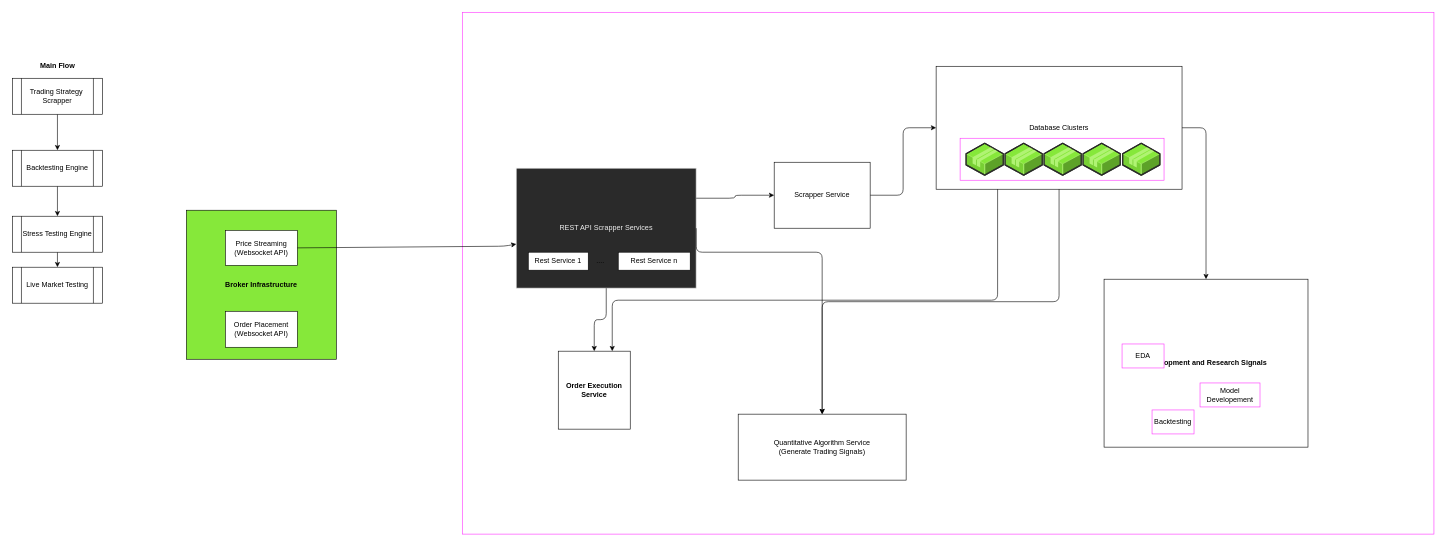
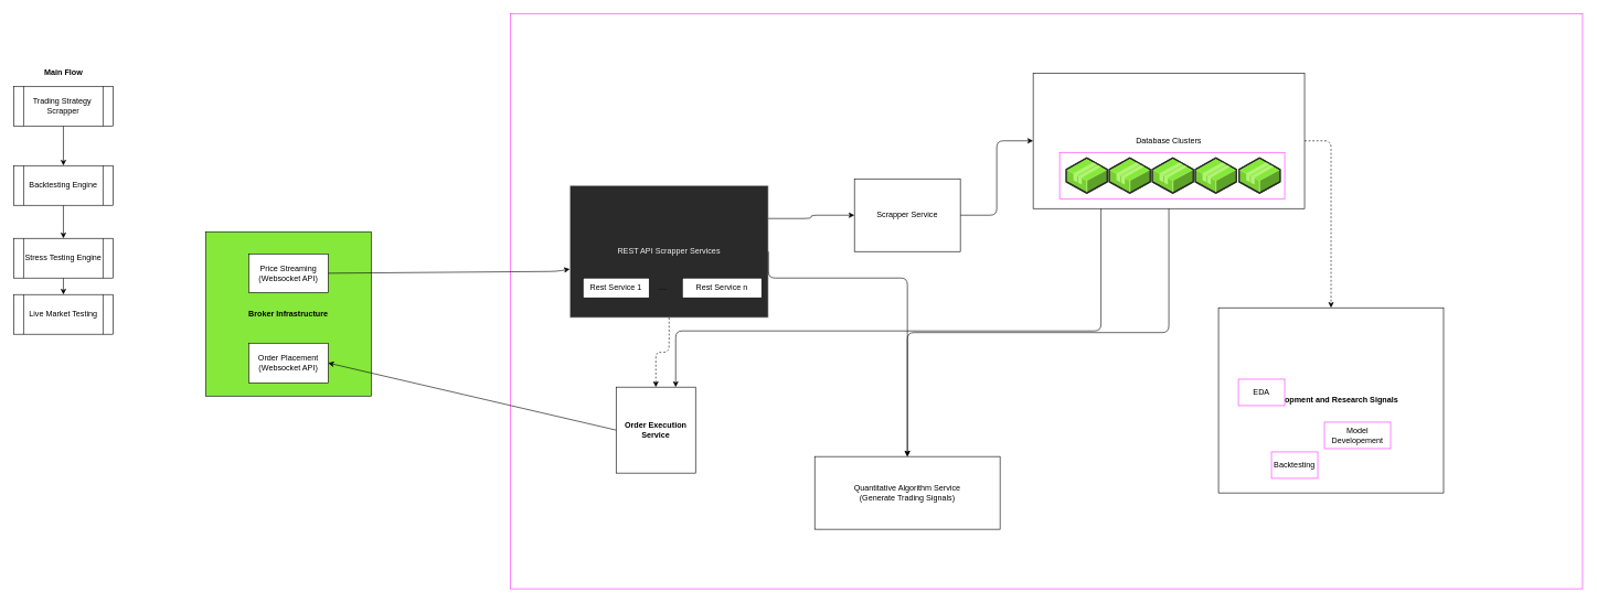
  <mxCell id="0" />
  <mxCell id="1" parent="0" />
  <mxCell id="2" value="" style="group" vertex="1" connectable="0" parent="1"><mxGeometry x="1840" y="380" width="550" height="510" as="geometry" /></mxCell>
  <mxCell id="3" value="" style="whiteSpace=wrap;html=1;strokeColor=#FF33FF;" vertex="1" parent="2"><mxGeometry x="-1070" y="-360" width="1620" height="870" as="geometry" /></mxCell>
  <mxCell id="4" value="Development and Research Signals" style="whiteSpace=wrap;html=1;fontStyle=1" vertex="1" parent="2"><mxGeometry y="85" width="340" height="280" as="geometry" /></mxCell>
  <mxCell id="5" value="EDA" style="html=1;whiteSpace=wrap;container=1;recursiveResize=0;collapsible=0;strokeColor=#FF33FF;" vertex="1" parent="2"><mxGeometry x="30" y="193" width="70" height="40" as="geometry" /></mxCell>
  <mxCell id="6" value="Model Developement" style="html=1;whiteSpace=wrap;container=1;recursiveResize=0;collapsible=0;strokeColor=#FF33FF;" vertex="1" parent="2"><mxGeometry x="160" y="258" width="100" height="40" as="geometry" /></mxCell>
  <mxCell id="7" value="Backtesting" style="html=1;whiteSpace=wrap;container=1;recursiveResize=0;collapsible=0;strokeColor=#FF33FF;" vertex="1" parent="2"><mxGeometry x="80" y="303" width="70" height="40" as="geometry" /></mxCell>
  <mxCell id="8" value="" style="group" vertex="1" connectable="0" parent="2"><mxGeometry x="-280" y="-270" width="410" height="205" as="geometry" /></mxCell>
  <mxCell id="9" value="Database Clusters" style="whiteSpace=wrap;html=1;" vertex="1" parent="8"><mxGeometry width="410" height="205" as="geometry" /></mxCell>
  <mxCell id="10" value="" style="whiteSpace=wrap;html=1;strokeColor=#FF33FF;" vertex="1" parent="8"><mxGeometry x="40" y="120" width="340" height="70" as="geometry" /></mxCell>
  <mxCell id="11" value="" style="verticalLabelPosition=bottom;html=1;verticalAlign=top;strokeWidth=1;align=center;outlineConnect=0;dashed=0;outlineConnect=0;shape=mxgraph.aws3d.application2;fillColor=#86E83A;strokeColor=#B0F373;aspect=fixed;" vertex="1" parent="8"><mxGeometry x="50" y="128.5" width="62" height="53" as="geometry" /></mxCell>
  <mxCell id="12" value="" style="verticalLabelPosition=bottom;html=1;verticalAlign=top;strokeWidth=1;align=center;outlineConnect=0;dashed=0;outlineConnect=0;shape=mxgraph.aws3d.application2;fillColor=#86E83A;strokeColor=#B0F373;aspect=fixed;" vertex="1" parent="8"><mxGeometry x="115" y="128.5" width="62" height="53" as="geometry" /></mxCell>
  <mxCell id="13" value="" style="verticalLabelPosition=bottom;html=1;verticalAlign=top;strokeWidth=1;align=center;outlineConnect=0;dashed=0;outlineConnect=0;shape=mxgraph.aws3d.application2;fillColor=#86E83A;strokeColor=#B0F373;aspect=fixed;" vertex="1" parent="8"><mxGeometry x="180" y="128.5" width="62" height="53" as="geometry" /></mxCell>
  <mxCell id="14" value="" style="verticalLabelPosition=bottom;html=1;verticalAlign=top;strokeWidth=1;align=center;outlineConnect=0;dashed=0;outlineConnect=0;shape=mxgraph.aws3d.application2;fillColor=#86E83A;strokeColor=#B0F373;aspect=fixed;" vertex="1" parent="8"><mxGeometry x="245" y="128.5" width="62" height="53" as="geometry" /></mxCell>
  <mxCell id="15" value="" style="verticalLabelPosition=bottom;html=1;verticalAlign=top;strokeWidth=1;align=center;outlineConnect=0;dashed=0;outlineConnect=0;shape=mxgraph.aws3d.application2;fillColor=#86E83A;strokeColor=#B0F373;aspect=fixed;" vertex="1" parent="8"><mxGeometry x="311" y="128.5" width="62" height="53" as="geometry" /></mxCell>
  <mxCell id="16" style="edgeStyle=orthogonalEdgeStyle;html=1;exitX=1;exitY=0.5;exitDx=0;exitDy=0;" edge="1" parent="2" source="17" target="9"><mxGeometry relative="1" as="geometry" /></mxCell>
  <mxCell id="17" value="Scrapper Service" style="whiteSpace=wrap;html=1;" vertex="1" parent="2"><mxGeometry x="-550" y="-110" width="160" height="110" as="geometry" /></mxCell>
  <mxCell id="18" value="Order Execution Service" style="whiteSpace=wrap;html=1;fontStyle=1" vertex="1" parent="2"><mxGeometry x="-910" y="205" width="120" height="130" as="geometry" /></mxCell>
  <mxCell id="19" value="l" style="group" vertex="1" connectable="0" parent="2"><mxGeometry x="-980" y="-100" width="300" height="200" as="geometry" /></mxCell>
  <mxCell id="20" value="REST API Scrapper Services" style="shape=table;html=1;whiteSpace=wrap;startSize=0;container=1;collapsible=0;childLayout=tableLayout;fontFamily=Helvetica;fontSize=12;fontColor=rgb(240, 240, 240);align=center;strokeColor=rgb(240, 240, 240);fillColor=rgb(42, 42, 42);" vertex="1" parent="19"><mxGeometry width="300" height="200" as="geometry" /></mxCell>
  <mxCell id="21" value="Rest Service 1" style="whiteSpace=wrap;html=1;" vertex="1" parent="19"><mxGeometry x="20" y="140" width="100" height="30" as="geometry" /></mxCell>
  <mxCell id="22" value="Rest Service n" style="whiteSpace=wrap;html=1;" vertex="1" parent="19"><mxGeometry x="170" y="140" width="120" height="30" as="geometry" /></mxCell>
  <mxCell id="23" value="...." style="text;html=1;align=center;verticalAlign=middle;resizable=0;points=[];autosize=1;strokeColor=none;fillColor=none;" vertex="1" parent="19"><mxGeometry x="125" y="145" width="30" height="20" as="geometry" /></mxCell>
- <mxCell id="24" style="edgeStyle=orthogonalEdgeStyle;html=1;exitX=0.5;exitY=1;exitDx=0;exitDy=0;entryX=0.5;entryY=0;entryDx=0;entryDy=0;" edge="1" parent="2" source="20" target="18"><mxGeometry relative="1" as="geometry" /></mxCell>
+ <mxCell id="24" style="edgeStyle=orthogonalEdgeStyle;html=1;exitX=0.5;exitY=1;exitDx=0;exitDy=0;entryX=0.5;entryY=0;entryDx=0;entryDy=0;dashed=1;" edge="1" parent="2" source="20" target="18"><mxGeometry relative="1" as="geometry" /></mxCell>
  <mxCell id="25" style="edgeStyle=orthogonalEdgeStyle;html=1;exitX=1;exitY=0.25;exitDx=0;exitDy=0;" edge="1" parent="2" source="20" target="17"><mxGeometry relative="1" as="geometry" /></mxCell>
  <mxCell id="26" style="edgeStyle=orthogonalEdgeStyle;html=1;exitX=0.25;exitY=1;exitDx=0;exitDy=0;entryX=0.75;entryY=0;entryDx=0;entryDy=0;" edge="1" parent="2" source="9" target="18"><mxGeometry relative="1" as="geometry"><Array as="points"><mxPoint x="-177" y="120" /><mxPoint x="-820" y="120" /></Array></mxGeometry></mxCell>
- <mxCell id="27" style="edgeStyle=orthogonalEdgeStyle;html=1;exitX=1;exitY=0.5;exitDx=0;exitDy=0;" edge="1" parent="2" source="9" target="4"><mxGeometry relative="1" as="geometry" /></mxCell>
+ <mxCell id="27" style="edgeStyle=orthogonalEdgeStyle;html=1;exitX=1;exitY=0.5;exitDx=0;exitDy=0;dashed=1;" edge="1" parent="2" source="9" target="4"><mxGeometry relative="1" as="geometry" /></mxCell>
  <mxCell id="28" style="edgeStyle=none;html=1;exitX=0.5;exitY=1;exitDx=0;exitDy=0;" edge="1" parent="1" source="29" target="31"><mxGeometry relative="1" as="geometry" /></mxCell>
  <mxCell id="29" value="Trading Strategy&amp;nbsp; Scrapper" style="shape=process;whiteSpace=wrap;html=1;backgroundOutline=1;" vertex="1" parent="1"><mxGeometry x="20" width="150" height="60" as="geometry" y="130" /></mxCell>
  <mxCell id="30" style="edgeStyle=none;html=1;exitX=0.5;exitY=1;exitDx=0;exitDy=0;" edge="1" parent="1" source="31" target="33"><mxGeometry relative="1" as="geometry" /></mxCell>
  <mxCell id="31" value="Backtesting Engine" style="shape=process;whiteSpace=wrap;html=1;backgroundOutline=1;" vertex="1" parent="1"><mxGeometry x="20" y="250" width="150" height="60" as="geometry" /></mxCell>
  <mxCell id="32" style="edgeStyle=none;html=1;exitX=0.5;exitY=1;exitDx=0;exitDy=0;" edge="1" parent="1" source="33" target="34"><mxGeometry relative="1" as="geometry" /></mxCell>
  <mxCell id="33" value="Stress Testing Engine" style="shape=process;whiteSpace=wrap;html=1;backgroundOutline=1;" vertex="1" parent="1"><mxGeometry x="20" y="360" width="150" height="60" as="geometry" /></mxCell>
  <mxCell id="34" value="Live Market Testing" style="shape=process;whiteSpace=wrap;html=1;backgroundOutline=1;" vertex="1" parent="1"><mxGeometry x="20" y="445" width="150" height="60" as="geometry" /></mxCell>
  <mxCell id="35" value="Main Flow" style="text;html=1;align=center;verticalAlign=middle;resizable=0;points=[];autosize=1;strokeColor=none;fillColor=none;fontStyle=1" vertex="1" parent="1"><mxGeometry x="60" y="100" width="70" height="20" as="geometry" /></mxCell>
  <mxCell id="36" value="Quantitative Algorithm Service &lt;br&gt;(Generate Trading Signals)" style="whiteSpace=wrap;html=1;" vertex="1" parent="1"><mxGeometry x="1230" y="690" width="280" height="110" as="geometry" /></mxCell>
  <mxCell id="37" value="" style="group" vertex="1" connectable="0" parent="1"><mxGeometry x="310" y="350" width="250" height="248.5" as="geometry" /></mxCell>
  <mxCell id="38" value="Broker Infrastructure" style="whiteSpace=wrap;html=1;fontStyle=1;fillColor=#86e83a;" vertex="1" parent="37"><mxGeometry width="250" height="248.5" as="geometry" /></mxCell>
  <mxCell id="39" value="Price Streaming&lt;br&gt;(Websocket API)" style="whiteSpace=wrap;html=1;fontStyle=0" vertex="1" parent="37"><mxGeometry x="65" y="33.5" width="120" height="58.5" as="geometry" /></mxCell>
  <mxCell id="40" value="Order Placement&lt;br&gt;(Websocket API)" style="whiteSpace=wrap;html=1;fontStyle=0" vertex="1" parent="37"><mxGeometry x="65" y="168.5" width="120" height="60" as="geometry" /></mxCell>
  <mxCell id="41" style="edgeStyle=none;html=1;exitX=1;exitY=0.5;exitDx=0;exitDy=0;" edge="1" parent="1" source="39" target="20"><mxGeometry relative="1" as="geometry"><Array as="points"><mxPoint x="840" y="410" /></Array></mxGeometry></mxCell>
+ <mxCell id="42" style="edgeStyle=none;html=1;exitX=0;exitY=0.5;exitDx=0;exitDy=0;entryX=1;entryY=0.5;entryDx=0;entryDy=0;" edge="1" parent="1" source="18" target="40"><mxGeometry relative="1" as="geometry" /></mxCell>
  <mxCell id="43" style="edgeStyle=orthogonalEdgeStyle;html=1;exitX=1;exitY=0.5;exitDx=0;exitDy=0;" edge="1" parent="1" source="20" target="36"><mxGeometry relative="1" as="geometry"><Array as="points"><mxPoint x="1160" y="420" /><mxPoint x="1370" y="420" /></Array></mxGeometry></mxCell>
  <mxCell id="44" style="edgeStyle=orthogonalEdgeStyle;html=1;exitX=0.5;exitY=1;exitDx=0;exitDy=0;" edge="1" parent="1" source="9" target="36"><mxGeometry relative="1" as="geometry" /></mxCell>
